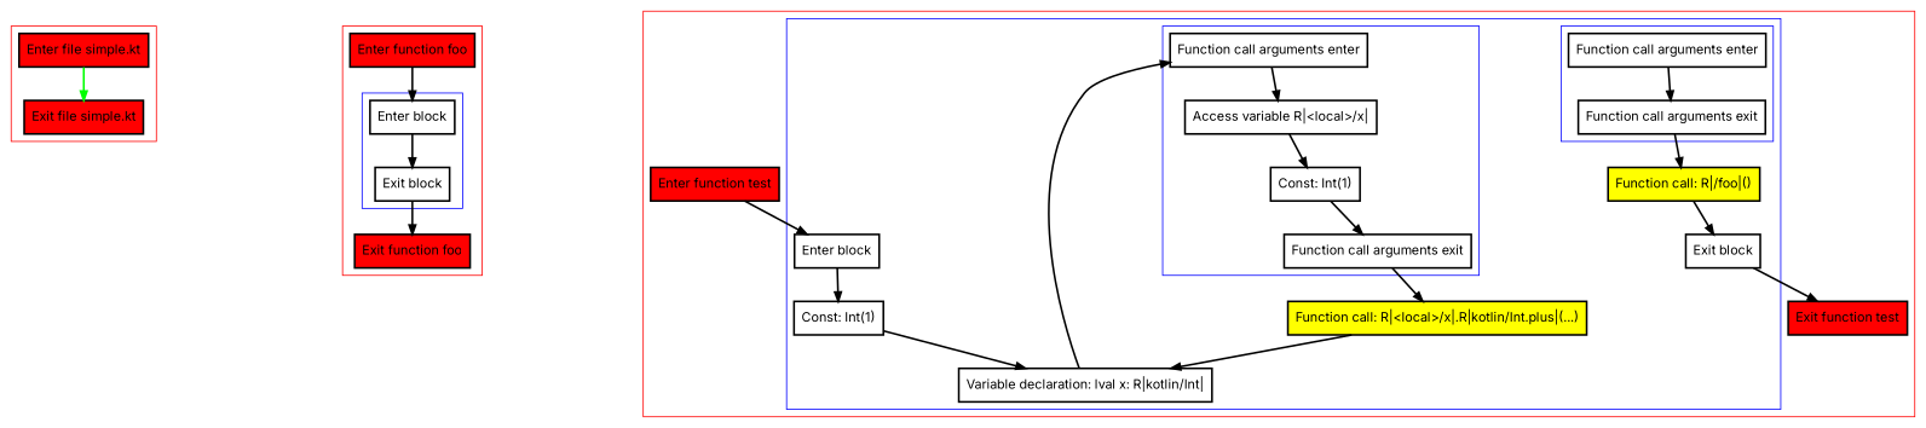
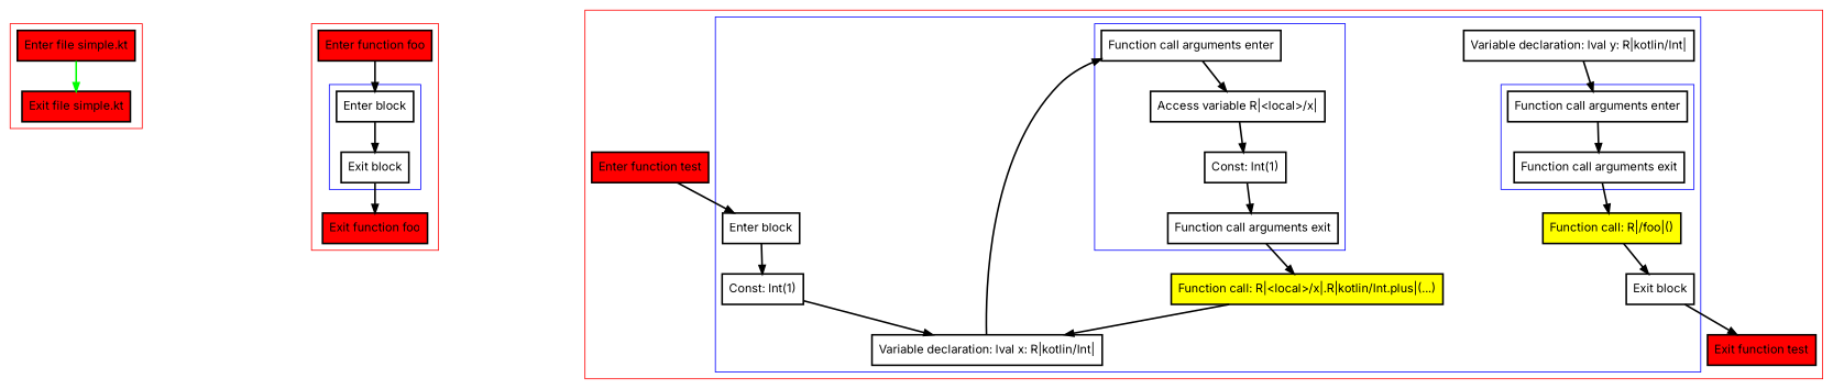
  digraph {
    fontname=Inter
    nodesep=3
    node [fontname=Inter penwidth=2 shape=box]
    edge [fontname=Inter penwidth=2]
    n1 [fillcolor=red label="Enter file simple.kt" style=filled]
    n2 [fillcolor=red label="Exit file simple.kt" style=filled]
    n3 [label="Enter block"]
    n4 [label="Exit block"]
    n5 [fillcolor=red label="Enter function foo" style=filled]
    n6 [fillcolor=red label="Exit function foo" style=filled]
    n7 [label="Function call arguments enter"]
    n8 [label="Access variable R|<local>/x|"]
    n9 [label="Const: Int(1)"]
    n10 [label="Function call arguments exit"]
    n11 [label="Function call arguments enter"]
    n12 [label="Function call arguments exit"]
    n13 [label="Enter block"]
    n14 [label="Const: Int(1)"]
    n15 [label="Variable declaration: lval x: R|kotlin/Int|"]
    n16 [fillcolor=yellow label="Function call: R|<local>/x|.R|kotlin/Int.plus|(...)" style=filled]
+   n17 [label="Variable declaration: lval y: R|kotlin/Int|"]
    n18 [fillcolor=yellow label="Function call: R|/foo|()" style=filled]
    n19 [label="Exit block"]
    n20 [fillcolor=red label="Enter function test" style=filled]
    n21 [fillcolor=red label="Exit function test" style=filled]
    subgraph cluster_1 {
      color=red
      n1
      n2
    }
    subgraph cluster_2 {
      color=red
      n5
      n6
      subgraph cluster_3 {
        color=blue
        n3
        n4
      }
    }
    subgraph cluster_4 {
      color=red
      n20
      n21
      subgraph cluster_5 {
        color=blue
        n13
        n14
        n15
        n16
+       n17
        n18
        n19
        subgraph cluster_6 {
          color=blue
          n7
          n8
          n9
          n10
        }
        subgraph cluster_7 {
          color=blue
          n11
          n12
        }
      }
    }
    n1 -> n2 [color=green]
    n3 -> n4
    n4 -> n6
    n5 -> n3
    n7 -> n8
    n8 -> n9
    n9 -> n10
    n10 -> n16
    n11 -> n12
    n12 -> n18
    n13 -> n14
    n14 -> n15
    n15 -> n7
    n16 -> n15
+   n17 -> n11
    n18 -> n19
    n19 -> n21
    n20 -> n13
  }
